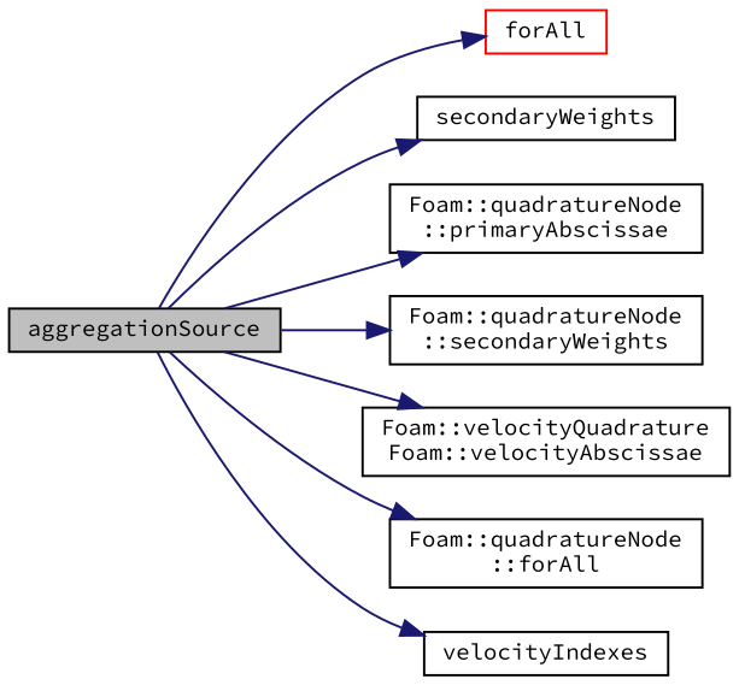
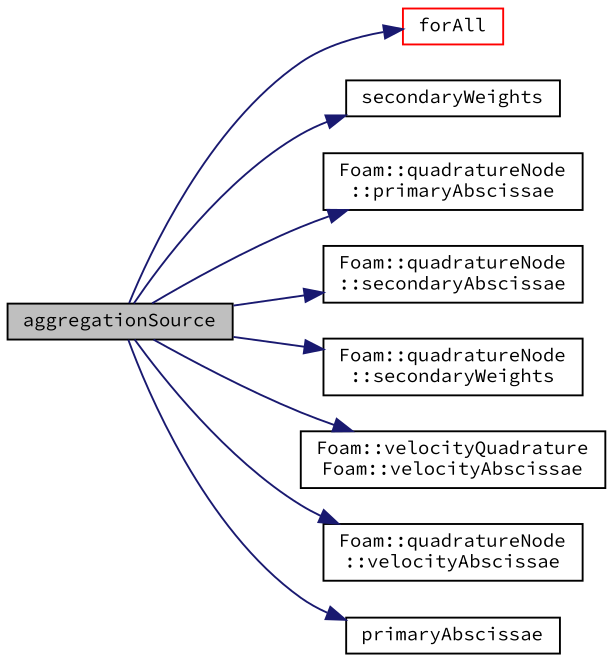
  digraph {
    fontname="Source Code Pro"
    rankdir=LR
    node [color=black fontname="Source Code Pro" fontsize=10 shape=record]
    edge [color=midnightblue fontname="Source Code Pro" fontsize=10 labelfontname=Helvetica labelfontsize=10 style=solid]
    n1 [fillcolor=grey75 fontcolor=black height=0.2 label=aggregationSource style=filled width=0.4]
    n2 [color=red height=0.2 label=forAll width=0.4]
    n3 [height=0.2 label=secondaryWeights width=0.4]
    n4 [height=0.2 label="Foam::quadratureNode\l::primaryAbscissae" width=0.4]
+   n5 [height=0.2 label="Foam::quadratureNode\l::secondaryAbscissae" width=0.4]
    n6 [height=0.2 label="Foam::quadratureNode\l::secondaryWeights" width=0.4]
    n7 [height=0.2 label="Foam::velocityQuadrature\lFoam::velocityAbscissae" width=0.4]
-   n8 [height=0.2 label="Foam::quadratureNode\l::forAll" width=0.4]
-   n9 [height=0.2 label=velocityIndexes width=0.4]
+   n8 [height=0.2 label="Foam::quadratureNode\l::velocityAbscissae" width=0.4]
+   n9 [height=0.2 label=primaryAbscissae width=0.4]
    n1 -> n2
    n1 -> n3
    n1 -> n4
+   n1 -> n5
    n1 -> n6
    n1 -> n7
    n1 -> n8
    n1 -> n9
  }
